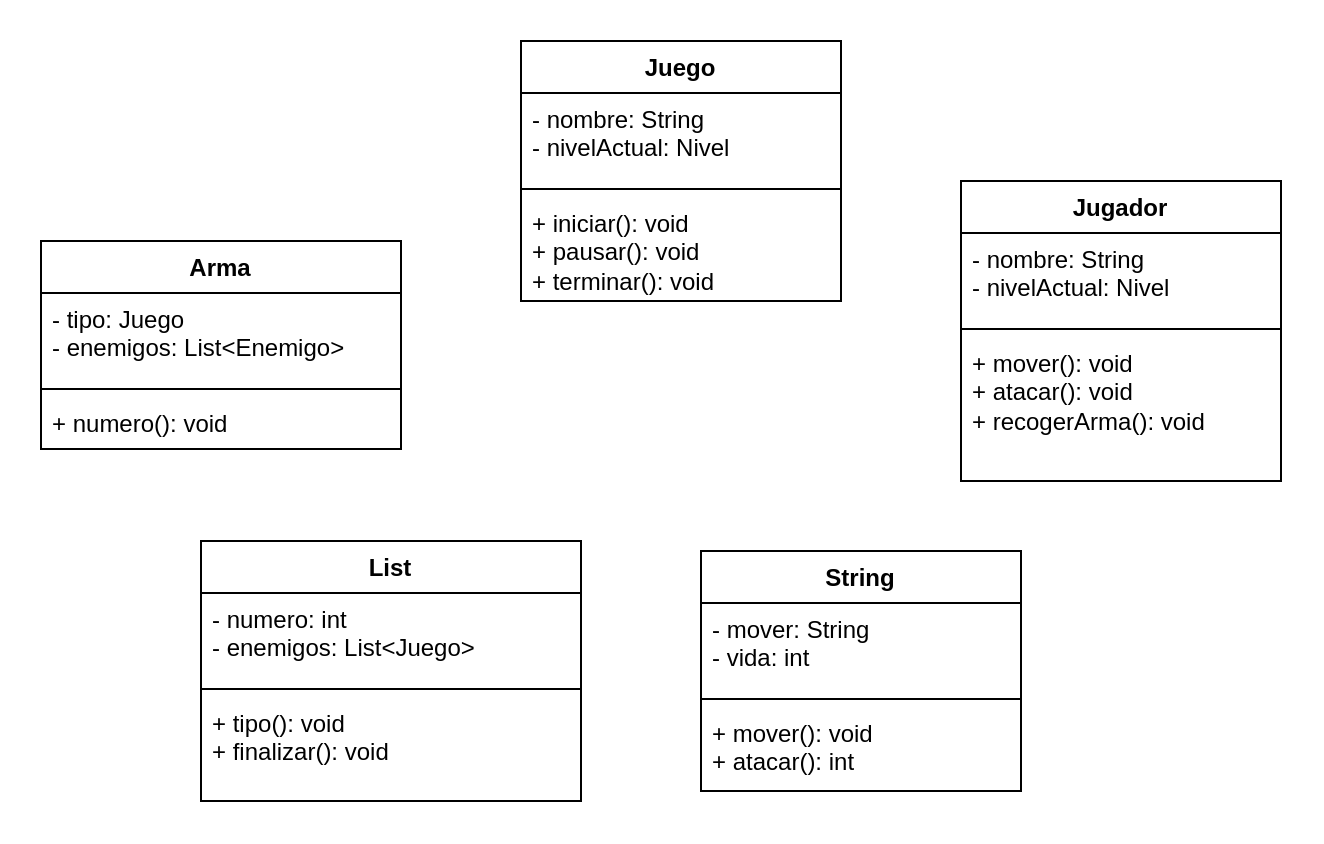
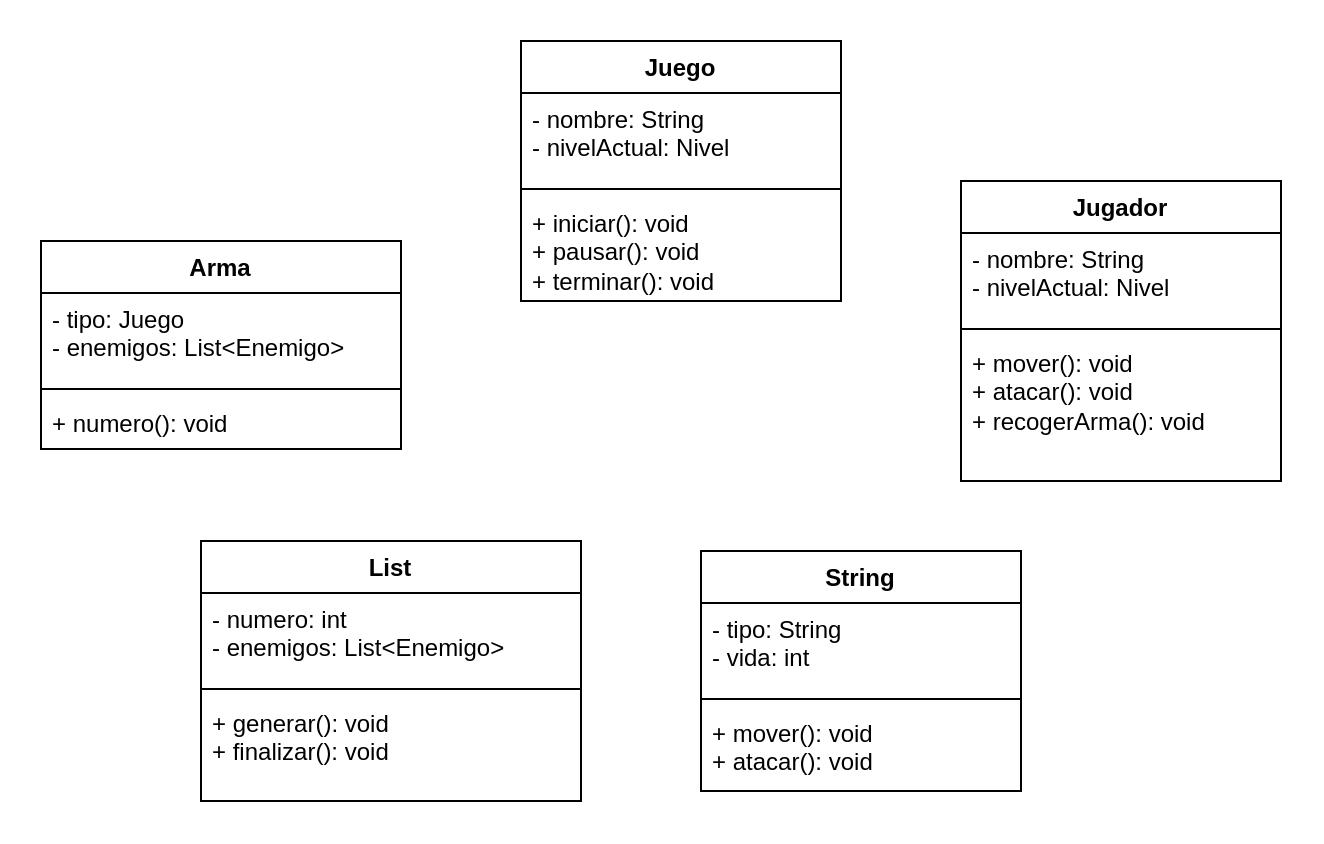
  <mxCell id="0" />
  <mxCell id="1" parent="0" />
  <mxCell id="2" value="Juego" style="swimlane;fontStyle=1;align=center;verticalAlign=top;childLayout=stackLayout;horizontal=1;startSize=26;horizontalStack=0;resizeParent=1;resizeParentMax=0;resizeLast=0;collapsible=1;marginBottom=0;whiteSpace=wrap;html=1;" vertex="1" parent="1"><mxGeometry x="260" y="20" width="160" height="130" as="geometry" /></mxCell>
  <mxCell id="3" value="- nombre: String&amp;nbsp; &amp;nbsp;&lt;br&gt;- nivelActual: Nivel" style="text;strokeColor=none;fillColor=none;align=left;verticalAlign=top;spacingLeft=4;spacingRight=4;overflow=hidden;rotatable=0;points=[[0,0.5],[1,0.5]];portConstraint=eastwest;whiteSpace=wrap;html=1;" vertex="1" parent="2"><mxGeometry y="26" width="160" height="44" as="geometry" /></mxCell>
  <mxCell id="4" value="" style="line;strokeWidth=1;fillColor=none;align=left;verticalAlign=middle;spacingTop=-1;spacingLeft=3;spacingRight=3;rotatable=0;labelPosition=right;points=[];portConstraint=eastwest;strokeColor=inherit;" vertex="1" parent="2"><mxGeometry y="70" width="160" height="8" as="geometry" /></mxCell>
  <mxCell id="5" value="+ iniciar(): void&lt;br&gt;+ pausar(): void &lt;br&gt;+ terminar(): void&amp;nbsp; " style="text;strokeColor=none;fillColor=none;align=left;verticalAlign=top;spacingLeft=4;spacingRight=4;overflow=hidden;rotatable=0;points=[[0,0.5],[1,0.5]];portConstraint=eastwest;whiteSpace=wrap;html=1;" vertex="1" parent="2"><mxGeometry y="78" width="160" height="52" as="geometry" /></mxCell>
  <mxCell id="6" value=" Jugador" style="swimlane;fontStyle=1;align=center;verticalAlign=top;childLayout=stackLayout;horizontal=1;startSize=26;horizontalStack=0;resizeParent=1;resizeParentMax=0;resizeLast=0;collapsible=1;marginBottom=0;whiteSpace=wrap;html=1;" vertex="1" parent="1"><mxGeometry x="480" y="90" width="160" height="150" as="geometry" /></mxCell>
  <mxCell id="7" value="- nombre: String &amp;nbsp;&lt;br&gt;- nivelActual: Nivel&amp;nbsp; " style="text;strokeColor=none;fillColor=none;align=left;verticalAlign=top;spacingLeft=4;spacingRight=4;overflow=hidden;rotatable=0;points=[[0,0.5],[1,0.5]];portConstraint=eastwest;whiteSpace=wrap;html=1;" vertex="1" parent="6"><mxGeometry y="26" width="160" height="44" as="geometry" /></mxCell>
  <mxCell id="8" value="" style="line;strokeWidth=1;fillColor=none;align=left;verticalAlign=middle;spacingTop=-1;spacingLeft=3;spacingRight=3;rotatable=0;labelPosition=right;points=[];portConstraint=eastwest;strokeColor=inherit;" vertex="1" parent="6"><mxGeometry y="70" width="160" height="8" as="geometry" /></mxCell>
  <mxCell id="9" value="+ mover(): void&lt;br&gt;+ atacar(): void&lt;br&gt;+ recogerArma(): void" style="text;strokeColor=none;fillColor=none;align=left;verticalAlign=top;spacingLeft=4;spacingRight=4;overflow=hidden;rotatable=0;points=[[0,0.5],[1,0.5]];portConstraint=eastwest;whiteSpace=wrap;html=1;" vertex="1" parent="6"><mxGeometry y="78" width="160" height="72" as="geometry" /></mxCell>
  <mxCell id="10" value=" List" style="swimlane;fontStyle=1;align=center;verticalAlign=top;childLayout=stackLayout;horizontal=1;startSize=26;horizontalStack=0;resizeParent=1;resizeParentMax=0;resizeLast=0;collapsible=1;marginBottom=0;whiteSpace=wrap;html=1;" vertex="1" parent="1"><mxGeometry x="100" y="270" width="190" height="130" as="geometry" /></mxCell>
- <mxCell id="11" value="- numero: int&amp;nbsp;&amp;nbsp;&amp;nbsp;&amp;nbsp; &amp;nbsp;&lt;br&gt;- enemigos: List&amp;lt;Juego&amp;gt;" style="text;strokeColor=none;fillColor=none;align=left;verticalAlign=top;spacingLeft=4;spacingRight=4;overflow=hidden;rotatable=0;points=[[0,0.5],[1,0.5]];portConstraint=eastwest;whiteSpace=wrap;html=1;" vertex="1" parent="10"><mxGeometry y="26" width="190" height="44" as="geometry" /></mxCell>
+ <mxCell id="11" value="- numero: int&amp;nbsp;&amp;nbsp;&amp;nbsp;&amp;nbsp; &amp;nbsp;&lt;br&gt;- enemigos: List&amp;lt;Enemigo&amp;gt;" style="text;strokeColor=none;fillColor=none;align=left;verticalAlign=top;spacingLeft=4;spacingRight=4;overflow=hidden;rotatable=0;points=[[0,0.5],[1,0.5]];portConstraint=eastwest;whiteSpace=wrap;html=1;" vertex="1" parent="10"><mxGeometry y="26" width="190" height="44" as="geometry" /></mxCell>
  <mxCell id="12" value="" style="line;strokeWidth=1;fillColor=none;align=left;verticalAlign=middle;spacingTop=-1;spacingLeft=3;spacingRight=3;rotatable=0;labelPosition=right;points=[];portConstraint=eastwest;strokeColor=inherit;" vertex="1" parent="10"><mxGeometry y="70" width="190" height="8" as="geometry" /></mxCell>
- <mxCell id="13" value="+ tipo(): void&amp;nbsp; &amp;nbsp;&lt;br&gt;+ finalizar(): void " style="text;strokeColor=none;fillColor=none;align=left;verticalAlign=top;spacingLeft=4;spacingRight=4;overflow=hidden;rotatable=0;points=[[0,0.5],[1,0.5]];portConstraint=eastwest;whiteSpace=wrap;html=1;" vertex="1" parent="10"><mxGeometry y="78" width="190" height="52" as="geometry" /></mxCell>
+ <mxCell id="13" value="+ generar(): void&amp;nbsp; &amp;nbsp;&lt;br&gt;+ finalizar(): void " style="text;strokeColor=none;fillColor=none;align=left;verticalAlign=top;spacingLeft=4;spacingRight=4;overflow=hidden;rotatable=0;points=[[0,0.5],[1,0.5]];portConstraint=eastwest;whiteSpace=wrap;html=1;" vertex="1" parent="10"><mxGeometry y="78" width="190" height="52" as="geometry" /></mxCell>
  <mxCell id="14" value="Arma" style="swimlane;fontStyle=1;align=center;verticalAlign=top;childLayout=stackLayout;horizontal=1;startSize=26;horizontalStack=0;resizeParent=1;resizeParentMax=0;resizeLast=0;collapsible=1;marginBottom=0;whiteSpace=wrap;html=1;" vertex="1" parent="1"><mxGeometry x="20" y="120" width="180" height="104" as="geometry" /></mxCell>
  <mxCell id="15" value="- tipo: Juego&amp;nbsp; &amp;nbsp;&lt;br&gt;- enemigos: List&amp;lt;Enemigo&amp;gt;" style="text;strokeColor=none;fillColor=none;align=left;verticalAlign=top;spacingLeft=4;spacingRight=4;overflow=hidden;rotatable=0;points=[[0,0.5],[1,0.5]];portConstraint=eastwest;whiteSpace=wrap;html=1;" vertex="1" parent="14"><mxGeometry y="26" width="180" height="44" as="geometry" /></mxCell>
  <mxCell id="16" value="" style="line;strokeWidth=1;fillColor=none;align=left;verticalAlign=middle;spacingTop=-1;spacingLeft=3;spacingRight=3;rotatable=0;labelPosition=right;points=[];portConstraint=eastwest;strokeColor=inherit;" vertex="1" parent="14"><mxGeometry y="70" width="180" height="8" as="geometry" /></mxCell>
  <mxCell id="17" value="+ numero(): void " style="text;strokeColor=none;fillColor=none;align=left;verticalAlign=top;spacingLeft=4;spacingRight=4;overflow=hidden;rotatable=0;points=[[0,0.5],[1,0.5]];portConstraint=eastwest;whiteSpace=wrap;html=1;" vertex="1" parent="14"><mxGeometry y="78" width="180" height="26" as="geometry" /></mxCell>
  <mxCell id="18" value="String" style="swimlane;fontStyle=1;align=center;verticalAlign=top;childLayout=stackLayout;horizontal=1;startSize=26;horizontalStack=0;resizeParent=1;resizeParentMax=0;resizeLast=0;collapsible=1;marginBottom=0;whiteSpace=wrap;html=1;" vertex="1" parent="1"><mxGeometry x="350" y="275" width="160" height="120" as="geometry" /></mxCell>
- <mxCell id="19" value="- mover: String&amp;nbsp;&amp;nbsp;&amp;nbsp;&amp;nbsp; &amp;nbsp;&lt;br&gt;- vida: int" style="text;strokeColor=none;fillColor=none;align=left;verticalAlign=top;spacingLeft=4;spacingRight=4;overflow=hidden;rotatable=0;points=[[0,0.5],[1,0.5]];portConstraint=eastwest;whiteSpace=wrap;html=1;" vertex="1" parent="18"><mxGeometry y="26" width="160" height="44" as="geometry" /></mxCell>
+ <mxCell id="19" value="- tipo: String&amp;nbsp;&amp;nbsp;&amp;nbsp;&amp;nbsp; &amp;nbsp;&lt;br&gt;- vida: int" style="text;strokeColor=none;fillColor=none;align=left;verticalAlign=top;spacingLeft=4;spacingRight=4;overflow=hidden;rotatable=0;points=[[0,0.5],[1,0.5]];portConstraint=eastwest;whiteSpace=wrap;html=1;" vertex="1" parent="18"><mxGeometry y="26" width="160" height="44" as="geometry" /></mxCell>
  <mxCell id="20" value="" style="line;strokeWidth=1;fillColor=none;align=left;verticalAlign=middle;spacingTop=-1;spacingLeft=3;spacingRight=3;rotatable=0;labelPosition=right;points=[];portConstraint=eastwest;strokeColor=inherit;" vertex="1" parent="18"><mxGeometry y="70" width="160" height="8" as="geometry" /></mxCell>
- <mxCell id="21" value="+ mover(): void&amp;nbsp;&amp;nbsp;&amp;nbsp; &amp;nbsp;&lt;br&gt;+ atacar(): int&amp;nbsp; " style="text;strokeColor=none;fillColor=none;align=left;verticalAlign=top;spacingLeft=4;spacingRight=4;overflow=hidden;rotatable=0;points=[[0,0.5],[1,0.5]];portConstraint=eastwest;whiteSpace=wrap;html=1;" vertex="1" parent="18"><mxGeometry y="78" width="160" height="42" as="geometry" /></mxCell>
+ <mxCell id="21" value="+ mover(): void&amp;nbsp;&amp;nbsp;&amp;nbsp; &amp;nbsp;&lt;br&gt;+ atacar(): void&amp;nbsp; " style="text;strokeColor=none;fillColor=none;align=left;verticalAlign=top;spacingLeft=4;spacingRight=4;overflow=hidden;rotatable=0;points=[[0,0.5],[1,0.5]];portConstraint=eastwest;whiteSpace=wrap;html=1;" vertex="1" parent="18"><mxGeometry y="78" width="160" height="42" as="geometry" /></mxCell>
